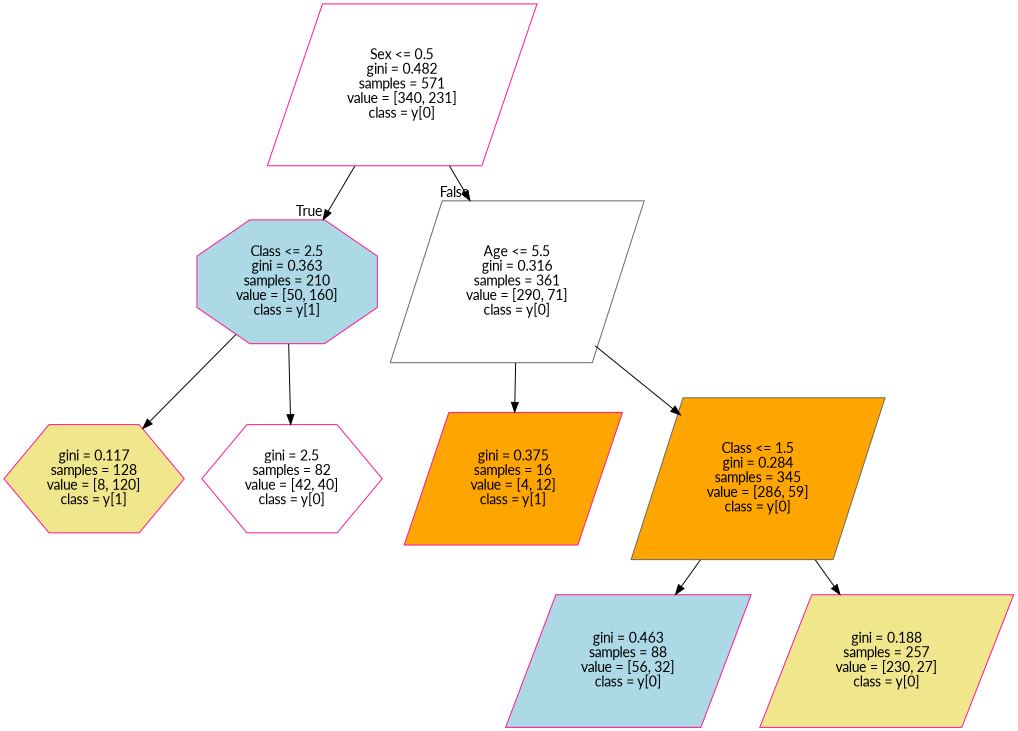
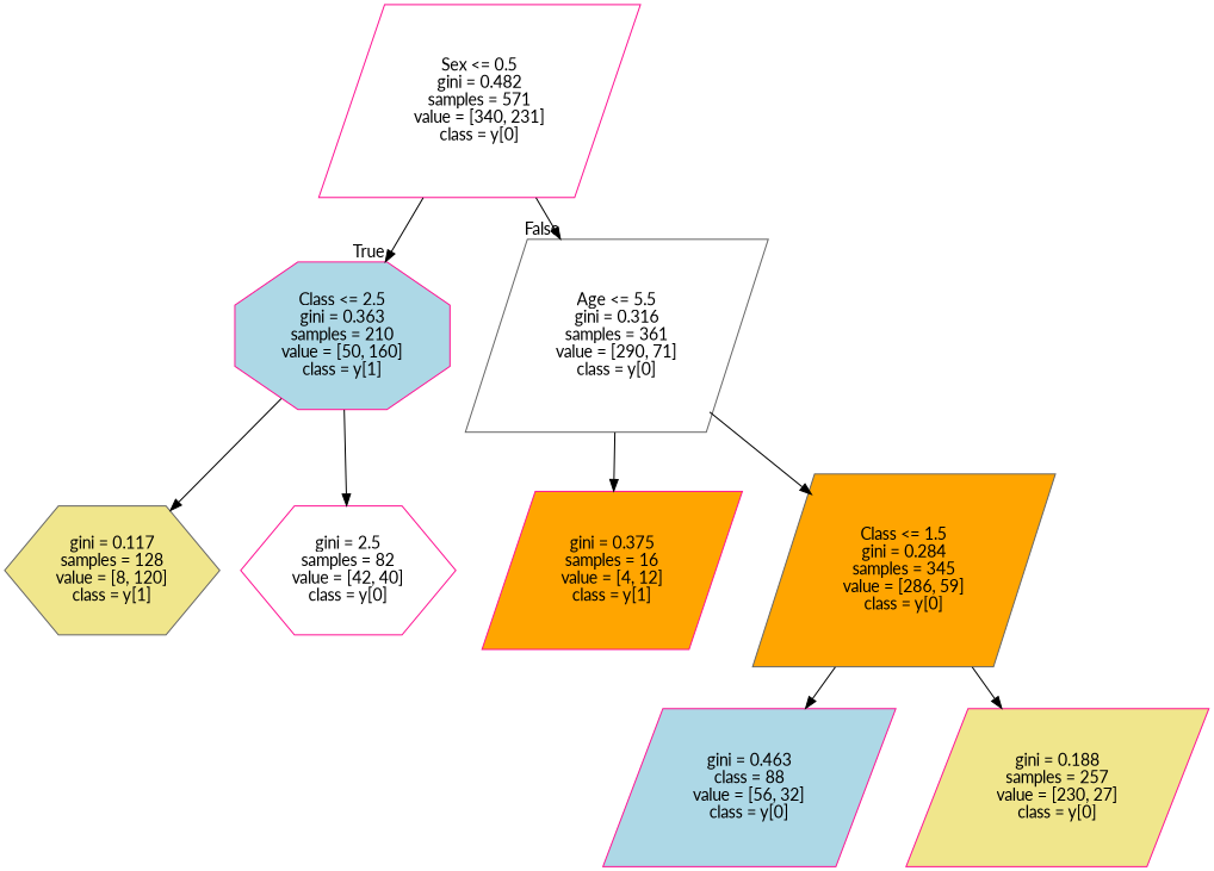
  digraph {
    fontname=Lato
    node [color=deeppink fillcolor=white fontname=Lato shape=parallelogram style=filled]
    edge [fontname=Lato]
    n1 [label="Sex <= 0.5\ngini = 0.482\nsamples = 571\nvalue = [340, 231]\nclass = y[0]"]
    n2 [fillcolor=lightblue label="Class <= 2.5\ngini = 0.363\nsamples = 210\nvalue = [50, 160]\nclass = y[1]" shape=octagon]
    n3 [color=gray40 label="Age <= 5.5\ngini = 0.316\nsamples = 361\nvalue = [290, 71]\nclass = y[0]"]
-   n4 [fillcolor=khaki label="gini = 0.117\nsamples = 128\nvalue = [8, 120]\nclass = y[1]" shape=hexagon]
+   n4 [color=gray40 fillcolor=khaki label="gini = 0.117\nsamples = 128\nvalue = [8, 120]\nclass = y[1]" shape=hexagon]
    n5 [label="gini = 2.5\nsamples = 82\nvalue = [42, 40]\nclass = y[0]" shape=hexagon]
    n6 [fillcolor=orange label="gini = 0.375\nsamples = 16\nvalue = [4, 12]\nclass = y[1]"]
    n7 [color=gray40 fillcolor=orange label="Class <= 1.5\ngini = 0.284\nsamples = 345\nvalue = [286, 59]\nclass = y[0]"]
-   n8 [fillcolor=lightblue label="gini = 0.463\nsamples = 88\nvalue = [56, 32]\nclass = y[0]"]
+   n8 [fillcolor=lightblue label="gini = 0.463\nclass = 88\nvalue = [56, 32]\nclass = y[0]"]
    n9 [fillcolor=khaki label="gini = 0.188\nsamples = 257\nvalue = [230, 27]\nclass = y[0]"]
    n1 -> n2 [headlabel=True labelangle=45 labeldistance=2.5]
    n1 -> n3 [headlabel=False labelangle=-45 labeldistance=2.5]
    n2 -> n4
    n2 -> n5
    n3 -> n6
    n3 -> n7
    n7 -> n8
    n7 -> n9
  }
